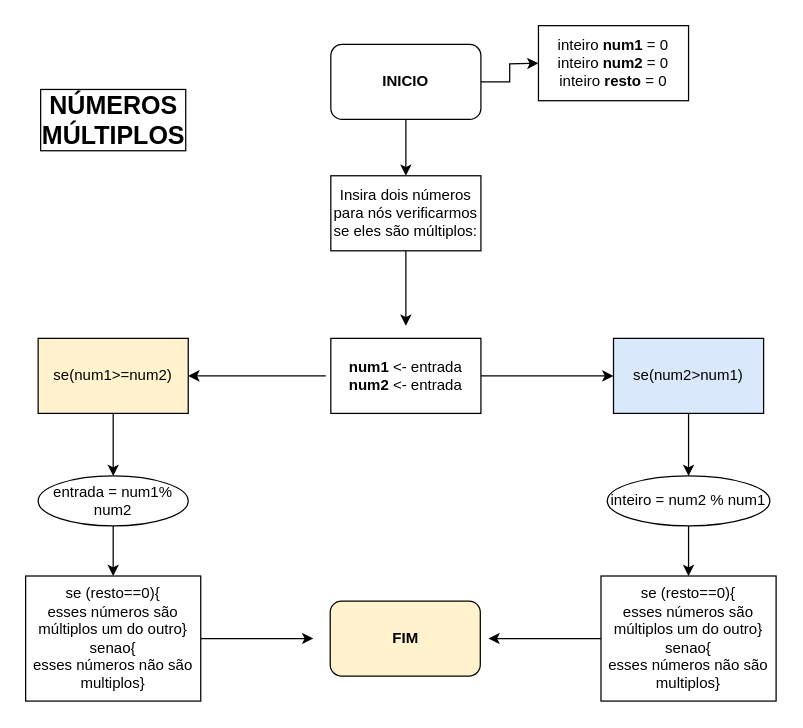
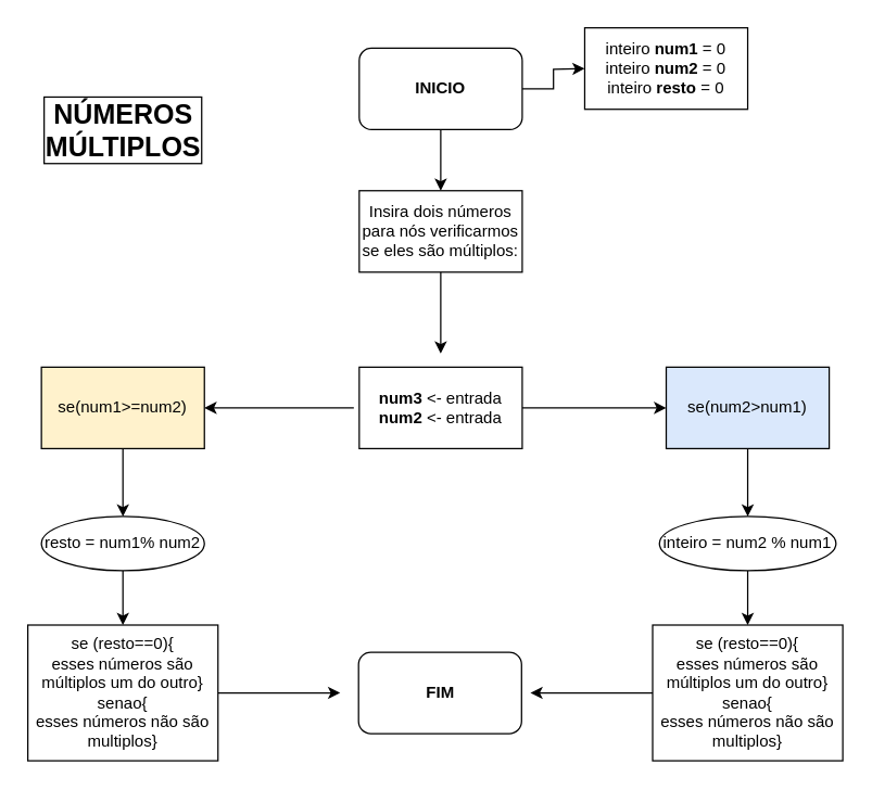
  <mxCell id="0" />
  <mxCell id="1" parent="0" />
  <mxCell id="2" style="edgeStyle=orthogonalEdgeStyle;rounded=0;orthogonalLoop=1;jettySize=auto;html=1;" edge="1" parent="1" source="4"><mxGeometry relative="1" as="geometry"><mxPoint x="430" y="50" as="targetPoint" /></mxGeometry></mxCell>
  <mxCell id="3" style="edgeStyle=orthogonalEdgeStyle;rounded=0;orthogonalLoop=1;jettySize=auto;html=1;" edge="1" parent="1" source="4"><mxGeometry relative="1" as="geometry"><mxPoint x="324" y="140" as="targetPoint" /></mxGeometry></mxCell>
  <mxCell id="4" value="&lt;b&gt;INICIO&lt;/b&gt;" style="rounded=1;whiteSpace=wrap;html=1;" vertex="1" parent="1"><mxGeometry x="264" y="35" width="120" height="60" as="geometry" /></mxCell>
  <mxCell id="5" value="inteiro &lt;b&gt;num1 &lt;/b&gt;= 0&lt;div&gt;inteiro &lt;b&gt;num2 &lt;/b&gt;= 0&lt;/div&gt;&lt;div&gt;inteiro &lt;b&gt;resto &lt;/b&gt;= 0&lt;/div&gt;" style="rounded=0;whiteSpace=wrap;html=1;" vertex="1" parent="1"><mxGeometry x="430" width="120" height="60" as="geometry" y="20" /></mxCell>
  <mxCell id="6" style="edgeStyle=orthogonalEdgeStyle;rounded=0;orthogonalLoop=1;jettySize=auto;html=1;" edge="1" parent="1" source="7"><mxGeometry relative="1" as="geometry"><mxPoint x="324" y="260" as="targetPoint" /></mxGeometry></mxCell>
  <mxCell id="7" value="Insira dois números para nós verificarmos se eles são múltiplos:" style="rounded=0;whiteSpace=wrap;html=1;" vertex="1" parent="1"><mxGeometry x="264" y="140" width="120" height="60" as="geometry" /></mxCell>
  <mxCell id="8" style="edgeStyle=orthogonalEdgeStyle;rounded=0;orthogonalLoop=1;jettySize=auto;html=1;" edge="1" parent="1"><mxGeometry relative="1" as="geometry"><mxPoint x="150" y="300" as="targetPoint" /><mxPoint x="260" y="300" as="sourcePoint" /></mxGeometry></mxCell>
  <mxCell id="9" style="edgeStyle=orthogonalEdgeStyle;rounded=0;orthogonalLoop=1;jettySize=auto;html=1;exitX=1;exitY=0.5;exitDx=0;exitDy=0;" edge="1" parent="1" source="10"><mxGeometry relative="1" as="geometry"><mxPoint x="490" y="300" as="targetPoint" /><mxPoint x="404" y="300" as="sourcePoint" /></mxGeometry></mxCell>
- <mxCell id="10" value="&lt;b&gt;num1 &lt;/b&gt;&amp;lt;- entrada&lt;div&gt;&lt;b&gt;num2 &lt;/b&gt;&amp;lt;- entrada&lt;/div&gt;" style="rounded=0;whiteSpace=wrap;html=1;" vertex="1" parent="1"><mxGeometry x="264" y="270" width="120" height="60" as="geometry" /></mxCell>
+ <mxCell id="10" value="&lt;b&gt;num3 &lt;/b&gt;&amp;lt;- entrada&lt;div&gt;&lt;b&gt;num2 &lt;/b&gt;&amp;lt;- entrada&lt;/div&gt;" style="rounded=0;whiteSpace=wrap;html=1;" vertex="1" parent="1"><mxGeometry x="264" y="270" width="120" height="60" as="geometry" /></mxCell>
  <mxCell id="11" style="edgeStyle=orthogonalEdgeStyle;rounded=0;orthogonalLoop=1;jettySize=auto;html=1;" edge="1" parent="1" source="12"><mxGeometry relative="1" as="geometry"><mxPoint x="90" y="380" as="targetPoint" /></mxGeometry></mxCell>
  <mxCell id="12" value="se(num1&amp;gt;=num2)" style="rounded=0;whiteSpace=wrap;html=1;fillColor=#fff2cc;" vertex="1" parent="1"><mxGeometry x="30" y="270" width="120" height="60" as="geometry" /></mxCell>
  <mxCell id="13" style="edgeStyle=orthogonalEdgeStyle;rounded=0;orthogonalLoop=1;jettySize=auto;html=1;" edge="1" parent="1" source="14"><mxGeometry relative="1" as="geometry"><mxPoint x="550" y="380" as="targetPoint" /></mxGeometry></mxCell>
  <mxCell id="14" value="se(num2&amp;gt;num1)" style="rounded=0;whiteSpace=wrap;html=1;fillColor=#dae8fc;" vertex="1" parent="1"><mxGeometry x="490" y="270" width="120" height="60" as="geometry" /></mxCell>
  <mxCell id="15" style="edgeStyle=orthogonalEdgeStyle;rounded=0;orthogonalLoop=1;jettySize=auto;html=1;" edge="1" parent="1" source="16"><mxGeometry relative="1" as="geometry"><mxPoint x="90" y="460" as="targetPoint" /></mxGeometry></mxCell>
- <mxCell id="16" value="entrada = num1% num2" style="ellipse;whiteSpace=wrap;html=1;" vertex="1" parent="1"><mxGeometry x="30" y="380" width="120" height="40" as="geometry" /></mxCell>
+ <mxCell id="16" value="resto = num1% num2" style="ellipse;whiteSpace=wrap;html=1;" vertex="1" parent="1"><mxGeometry x="30" y="380" width="120" height="40" as="geometry" /></mxCell>
  <mxCell id="17" style="edgeStyle=orthogonalEdgeStyle;rounded=0;orthogonalLoop=1;jettySize=auto;html=1;" edge="1" parent="1" source="18"><mxGeometry relative="1" as="geometry"><mxPoint x="550" y="460" as="targetPoint" /></mxGeometry></mxCell>
  <mxCell id="18" value="inteiro = num2 % num1" style="ellipse;whiteSpace=wrap;html=1;" vertex="1" parent="1"><mxGeometry x="485" y="380" width="130" height="40" as="geometry" /></mxCell>
  <mxCell id="19" style="edgeStyle=orthogonalEdgeStyle;rounded=0;orthogonalLoop=1;jettySize=auto;html=1;" edge="1" parent="1" source="20"><mxGeometry relative="1" as="geometry"><mxPoint x="250" y="510" as="targetPoint" /></mxGeometry></mxCell>
  <mxCell id="20" value="se (resto==0){&lt;div&gt;esses números são múltiplos um do outro}&lt;/div&gt;&lt;div&gt;senao{&lt;/div&gt;&lt;div&gt;esses números não são multiplos}&lt;/div&gt;" style="rounded=0;whiteSpace=wrap;html=1;" vertex="1" parent="1"><mxGeometry x="20" y="460" width="140" height="100" as="geometry" /></mxCell>
  <mxCell id="21" style="edgeStyle=orthogonalEdgeStyle;rounded=0;orthogonalLoop=1;jettySize=auto;html=1;" edge="1" parent="1" source="22"><mxGeometry relative="1" as="geometry"><mxPoint x="390" y="510" as="targetPoint" /></mxGeometry></mxCell>
  <mxCell id="22" value="se (resto==0){&lt;div&gt;esses números são múltiplos um do outro}&lt;/div&gt;&lt;div&gt;senao{&lt;/div&gt;&lt;div&gt;esses números não são multiplos}&lt;/div&gt;" style="rounded=0;whiteSpace=wrap;html=1;" vertex="1" parent="1"><mxGeometry x="480" y="460" width="140" height="100" as="geometry" /></mxCell>
- <mxCell id="23" value="&lt;b&gt;FIM&lt;/b&gt;" style="rounded=1;whiteSpace=wrap;html=1;fillColor=#fff2cc;" vertex="1" parent="1"><mxGeometry x="263.5" y="480" width="120" height="60" as="geometry" /></mxCell>
+ <mxCell id="23" value="&lt;b&gt;FIM&lt;/b&gt;" style="rounded=1;whiteSpace=wrap;html=1;" vertex="1" parent="1"><mxGeometry x="263.5" y="480" width="120" height="60" as="geometry" /></mxCell>
  <mxCell id="24" value="&lt;font style=&quot;font-size: 20px;&quot;&gt;&lt;b&gt;NÚMEROS&lt;/b&gt;&lt;/font&gt;&lt;div&gt;&lt;font style=&quot;font-size: 20px;&quot;&gt;&lt;b&gt;MÚLTIPLOS&lt;/b&gt;&lt;/font&gt;&lt;/div&gt;" style="text;html=1;align=center;verticalAlign=middle;resizable=0;points=[];autosize=1;strokeColor=none;fillColor=none;labelBorderColor=default;" vertex="1" parent="1"><mxGeometry x="20" y="65" width="140" height="60" as="geometry" /></mxCell>
